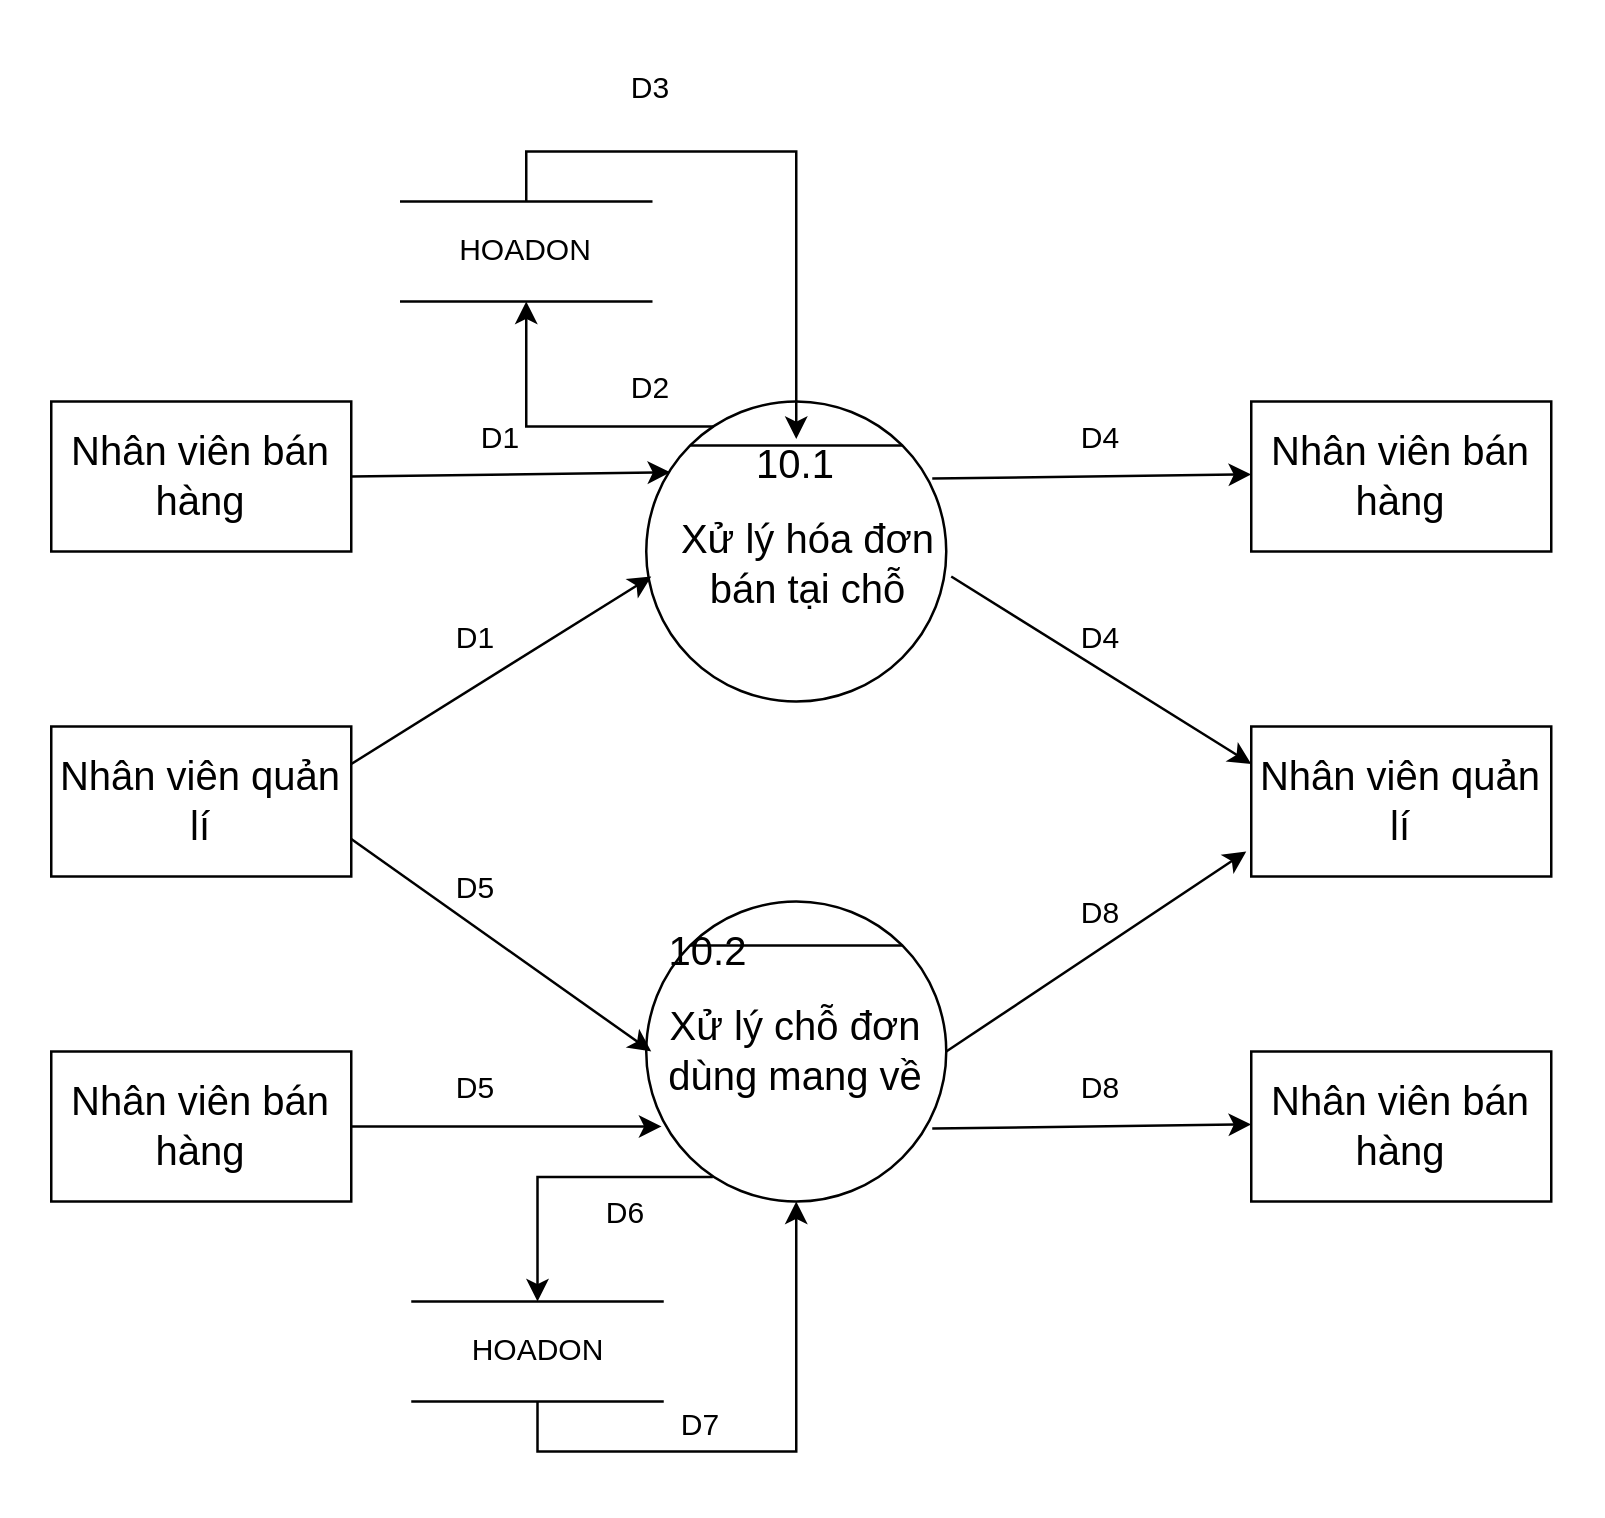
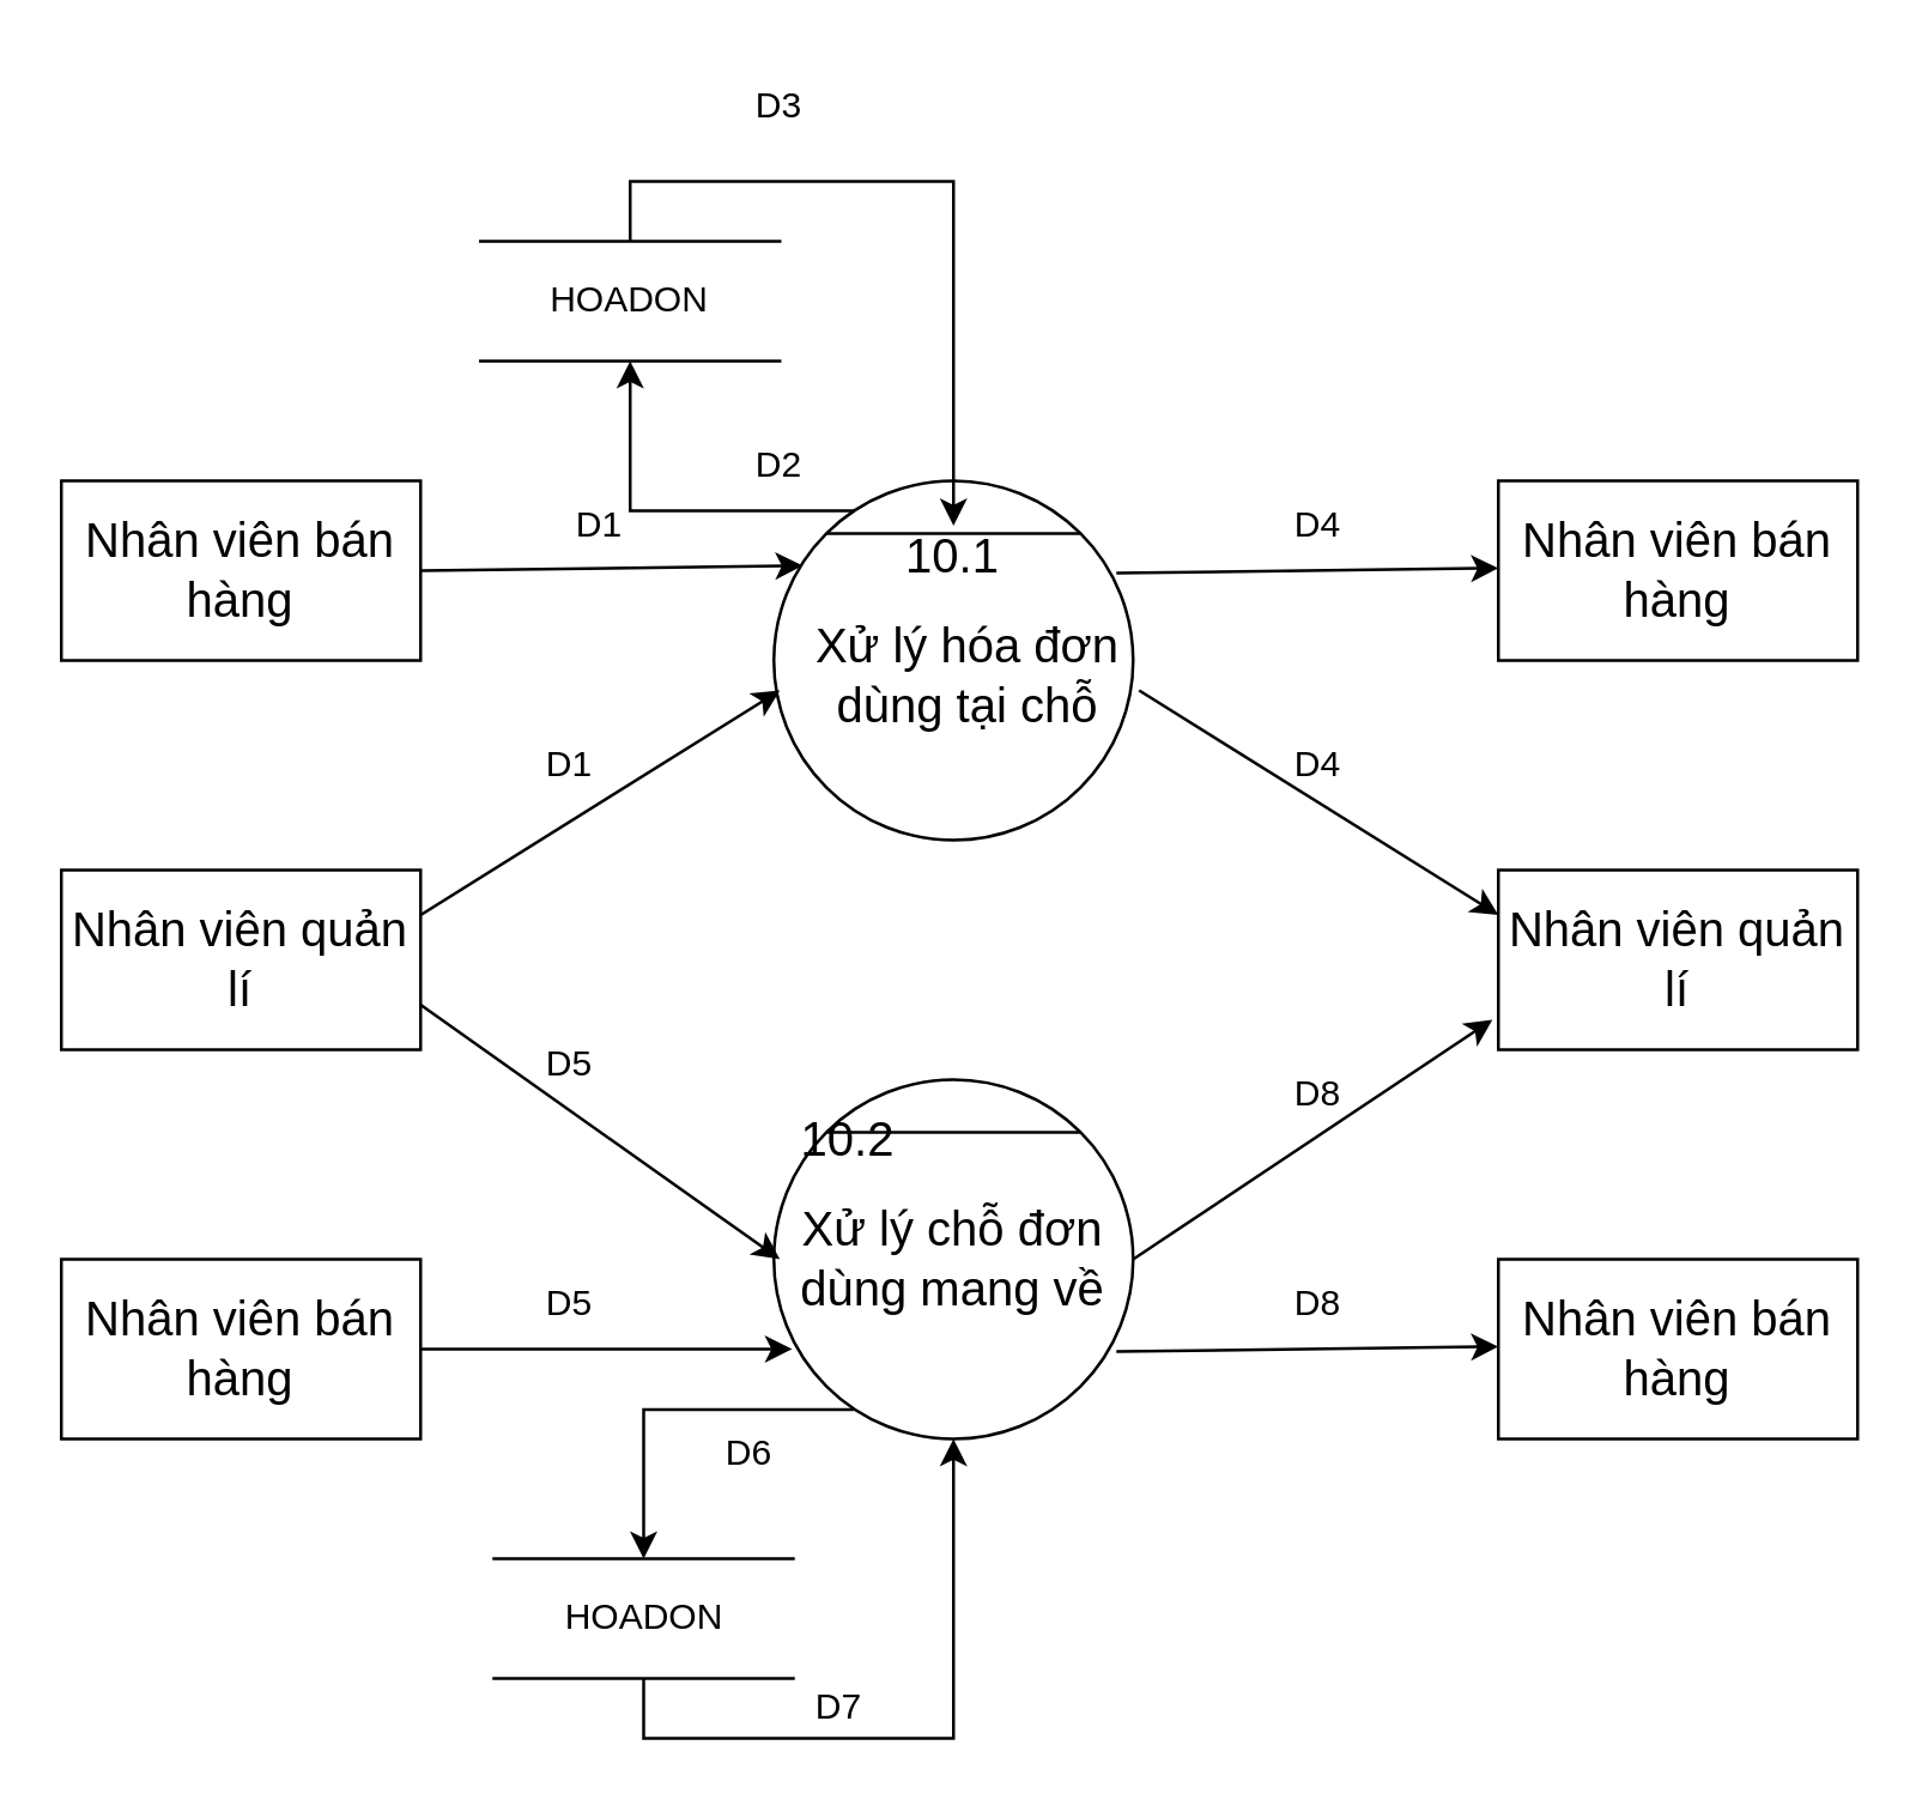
  <mxCell id="0" />
  <mxCell id="1" parent="0" />
  <mxCell id="2" value="" style="ellipse;whiteSpace=wrap;html=1;aspect=fixed;fontSize=16;" vertex="1" parent="1"><mxGeometry x="258" y="360" width="120" height="120" as="geometry" /></mxCell>
  <mxCell id="3" value="" style="endArrow=none;html=1;rounded=0;exitX=0;exitY=0;exitDx=0;exitDy=0;entryX=1;entryY=0;entryDx=0;entryDy=0;fontSize=16;" edge="1" parent="1" source="2" target="2"><mxGeometry width="50" height="50" relative="1" as="geometry"><mxPoint x="598" y="915" as="sourcePoint" /><mxPoint x="648" y="865" as="targetPoint" /></mxGeometry></mxCell>
  <mxCell id="4" value="Xử lý chỗ đơn dùng mang về" style="text;html=1;strokeColor=none;fillColor=none;align=center;verticalAlign=middle;whiteSpace=wrap;rounded=0;fontSize=16;" vertex="1" parent="1"><mxGeometry x="261" y="405" width="114" height="30" as="geometry" /></mxCell>
  <mxCell id="5" value="10.2" style="text;html=1;strokeColor=none;fillColor=none;align=center;verticalAlign=middle;whiteSpace=wrap;rounded=0;fontSize=16;" vertex="1" parent="1"><mxGeometry x="268" y="370" width="30" height="20" as="geometry" /></mxCell>
  <mxCell id="6" value="Nhân viên bán hàng" style="rounded=0;whiteSpace=wrap;html=1;fontSize=16;" vertex="1" parent="1"><mxGeometry x="20" y="160" width="120" height="60" as="geometry" /></mxCell>
  <mxCell id="7" value="Nhân viên quản lí" style="rounded=0;whiteSpace=wrap;html=1;fontSize=16;" vertex="1" parent="1"><mxGeometry x="20" y="290" width="120" height="60" as="geometry" /></mxCell>
  <mxCell id="8" value="" style="ellipse;whiteSpace=wrap;html=1;aspect=fixed;fontSize=16;" vertex="1" parent="1"><mxGeometry x="258" y="160" width="120" height="120" as="geometry" /></mxCell>
  <mxCell id="9" value="" style="endArrow=none;html=1;rounded=0;exitX=0;exitY=0;exitDx=0;exitDy=0;entryX=1;entryY=0;entryDx=0;entryDy=0;fontSize=16;" edge="1" parent="1" source="8" target="8"><mxGeometry width="50" height="50" relative="1" as="geometry"><mxPoint x="598" y="715" as="sourcePoint" /><mxPoint x="648" y="665" as="targetPoint" /></mxGeometry></mxCell>
- <mxCell id="10" value="Xử lý hóa đơn bán tại chỗ" style="text;html=1;strokeColor=none;fillColor=none;align=center;verticalAlign=middle;whiteSpace=wrap;rounded=0;fontSize=16;" vertex="1" parent="1"><mxGeometry x="264.5" y="210" width="115.5" height="30" as="geometry" /></mxCell>
+ <mxCell id="10" value="Xử lý hóa đơn dùng tại chỗ" style="text;html=1;strokeColor=none;fillColor=none;align=center;verticalAlign=middle;whiteSpace=wrap;rounded=0;fontSize=16;" vertex="1" parent="1"><mxGeometry x="264.5" y="210" width="115.5" height="30" as="geometry" /></mxCell>
  <mxCell id="11" value="10.1" style="text;html=1;strokeColor=none;fillColor=none;align=center;verticalAlign=middle;whiteSpace=wrap;rounded=0;fontSize=16;" vertex="1" parent="1"><mxGeometry x="303" y="175" width="30" height="20" as="geometry" /></mxCell>
  <mxCell id="12" value="Nhân viên bán hàng" style="rounded=0;whiteSpace=wrap;html=1;fontSize=16;" vertex="1" parent="1"><mxGeometry x="20" y="420" width="120" height="60" as="geometry" /></mxCell>
  <mxCell id="13" value="" style="endArrow=classic;html=1;rounded=0;entryX=0.08;entryY=0.236;entryDx=0;entryDy=0;exitX=1;exitY=0.5;exitDx=0;exitDy=0;entryPerimeter=0;" edge="1" parent="1" source="6" target="8"><mxGeometry width="50" height="50" relative="1" as="geometry"><mxPoint x="440" y="390" as="sourcePoint" /><mxPoint x="490" y="340" as="targetPoint" /></mxGeometry></mxCell>
  <mxCell id="14" value="" style="endArrow=classic;html=1;rounded=0;exitX=1;exitY=0.5;exitDx=0;exitDy=0;entryX=0.051;entryY=0.75;entryDx=0;entryDy=0;entryPerimeter=0;" edge="1" parent="1" source="12" target="2"><mxGeometry width="50" height="50" relative="1" as="geometry"><mxPoint x="440" y="390" as="sourcePoint" /><mxPoint x="490" y="340" as="targetPoint" /></mxGeometry></mxCell>
  <mxCell id="15" value="" style="endArrow=classic;html=1;rounded=0;exitX=1;exitY=0.25;exitDx=0;exitDy=0;" edge="1" parent="1" source="7"><mxGeometry width="50" height="50" relative="1" as="geometry"><mxPoint x="440" y="390" as="sourcePoint" /><mxPoint y="230" as="targetPoint" x="260" /></mxGeometry></mxCell>
  <mxCell id="16" value="" style="endArrow=classic;html=1;rounded=0;exitX=1;exitY=0.75;exitDx=0;exitDy=0;" edge="1" parent="1" source="7"><mxGeometry width="50" height="50" relative="1" as="geometry"><mxPoint x="440" y="390" as="sourcePoint" /><mxPoint y="420" as="targetPoint" x="260" /></mxGeometry></mxCell>
  <mxCell id="17" value="Nhân viên bán hàng" style="rounded=0;whiteSpace=wrap;html=1;fontSize=16;" vertex="1" parent="1"><mxGeometry x="500" y="160" width="120" height="60" as="geometry" /></mxCell>
  <mxCell id="18" value="Nhân viên quản lí" style="rounded=0;whiteSpace=wrap;html=1;fontSize=16;" vertex="1" parent="1"><mxGeometry x="500" y="290" width="120" height="60" as="geometry" /></mxCell>
  <mxCell id="19" value="Nhân viên bán hàng" style="rounded=0;whiteSpace=wrap;html=1;fontSize=16;" vertex="1" parent="1"><mxGeometry x="500" y="420" width="120" height="60" as="geometry" /></mxCell>
  <mxCell id="20" value="" style="endArrow=classic;html=1;rounded=0;entryX=0;entryY=0.25;entryDx=0;entryDy=0;" edge="1" parent="1" target="18"><mxGeometry width="50" height="50" relative="1" as="geometry"><mxPoint x="380" y="230" as="sourcePoint" /><mxPoint x="270" y="240" as="targetPoint" /></mxGeometry></mxCell>
  <mxCell id="21" value="" style="endArrow=classic;html=1;rounded=0;entryX=0.08;entryY=0.236;entryDx=0;entryDy=0;exitX=1;exitY=0.5;exitDx=0;exitDy=0;entryPerimeter=0;" edge="1" parent="1"><mxGeometry width="50" height="50" relative="1" as="geometry"><mxPoint x="372.4" y="190.84" as="sourcePoint" /><mxPoint x="500" y="189.16" as="targetPoint" /></mxGeometry></mxCell>
  <mxCell id="22" value="" style="endArrow=classic;html=1;rounded=0;entryX=0.08;entryY=0.236;entryDx=0;entryDy=0;exitX=1;exitY=0.5;exitDx=0;exitDy=0;entryPerimeter=0;" edge="1" parent="1"><mxGeometry width="50" height="50" relative="1" as="geometry"><mxPoint x="372.4" y="450.84" as="sourcePoint" /><mxPoint x="500" y="449.16" as="targetPoint" /></mxGeometry></mxCell>
  <mxCell id="23" value="" style="endArrow=classic;html=1;rounded=0;exitX=1;exitY=0.25;exitDx=0;exitDy=0;" edge="1" parent="1"><mxGeometry width="50" height="50" relative="1" as="geometry"><mxPoint x="378" y="420" as="sourcePoint" /><mxPoint x="498" y="340" as="targetPoint" /></mxGeometry></mxCell>
  <mxCell id="24" value="D1" style="text;html=1;strokeColor=none;fillColor=none;align=center;verticalAlign=middle;whiteSpace=wrap;rounded=0;" vertex="1" parent="1"><mxGeometry x="170" y="160" width="60" height="30" as="geometry" /></mxCell>
  <mxCell id="25" value="D1" style="text;html=1;strokeColor=none;fillColor=none;align=center;verticalAlign=middle;whiteSpace=wrap;rounded=0;" vertex="1" parent="1"><mxGeometry x="160" y="240" width="60" height="30" as="geometry" /></mxCell>
  <mxCell id="26" value="D4" style="text;html=1;strokeColor=none;fillColor=none;align=center;verticalAlign=middle;whiteSpace=wrap;rounded=0;" vertex="1" parent="1"><mxGeometry x="410" y="160" width="60" height="30" as="geometry" /></mxCell>
  <mxCell id="27" value="D4" style="text;html=1;strokeColor=none;fillColor=none;align=center;verticalAlign=middle;whiteSpace=wrap;rounded=0;" vertex="1" parent="1"><mxGeometry x="410" y="240" width="60" height="30" as="geometry" /></mxCell>
  <mxCell id="28" value="D5" style="text;html=1;strokeColor=none;fillColor=none;align=center;verticalAlign=middle;whiteSpace=wrap;rounded=0;" vertex="1" parent="1"><mxGeometry x="160" y="340" width="60" height="30" as="geometry" /></mxCell>
  <mxCell id="29" value="D5" style="text;html=1;strokeColor=none;fillColor=none;align=center;verticalAlign=middle;whiteSpace=wrap;rounded=0;" vertex="1" parent="1"><mxGeometry x="160" y="420" width="60" height="30" as="geometry" /></mxCell>
  <mxCell id="30" value="D8" style="text;html=1;strokeColor=none;fillColor=none;align=center;verticalAlign=middle;whiteSpace=wrap;rounded=0;" vertex="1" parent="1"><mxGeometry x="410" y="350" width="60" height="30" as="geometry" /></mxCell>
  <mxCell id="31" value="D8" style="text;html=1;strokeColor=none;fillColor=none;align=center;verticalAlign=middle;whiteSpace=wrap;rounded=0;" vertex="1" parent="1"><mxGeometry x="410" y="420" width="60" height="30" as="geometry" /></mxCell>
  <mxCell id="32" value="" style="shape=partialRectangle;whiteSpace=wrap;html=1;left=0;right=0;fillColor=none;" vertex="1" parent="1"><mxGeometry x="160" y="80" width="100" height="40" as="geometry" /></mxCell>
  <mxCell id="33" value="HOADON" style="text;html=1;strokeColor=none;fillColor=none;align=center;verticalAlign=middle;whiteSpace=wrap;rounded=0;" vertex="1" parent="1"><mxGeometry x="180" y="85" width="60" height="30" as="geometry" /></mxCell>
  <mxCell id="34" value="" style="shape=partialRectangle;whiteSpace=wrap;html=1;left=0;right=0;fillColor=none;" vertex="1" parent="1"><mxGeometry x="164.5" y="520" width="100" height="40" as="geometry" /></mxCell>
  <mxCell id="35" value="HOADON" style="text;html=1;strokeColor=none;fillColor=none;align=center;verticalAlign=middle;whiteSpace=wrap;rounded=0;" vertex="1" parent="1"><mxGeometry x="184.5" y="525" width="60" height="30" as="geometry" /></mxCell>
  <mxCell id="36" value="" style="edgeStyle=segmentEdgeStyle;endArrow=classic;html=1;rounded=0;exitX=0.5;exitY=1;exitDx=0;exitDy=0;entryX=0.5;entryY=1;entryDx=0;entryDy=0;" edge="1" parent="1" source="34" target="2"><mxGeometry width="50" height="50" relative="1" as="geometry"><mxPoint x="300" y="400" as="sourcePoint" /><mxPoint x="350" y="350" as="targetPoint" /><Array as="points"><mxPoint x="215" y="580" /><mxPoint x="318" y="580" /></Array></mxGeometry></mxCell>
  <mxCell id="37" value="" style="edgeStyle=segmentEdgeStyle;endArrow=classic;html=1;rounded=0;entryX=0.5;entryY=0;entryDx=0;entryDy=0;exitX=0.222;exitY=0.918;exitDx=0;exitDy=0;exitPerimeter=0;" edge="1" parent="1" source="2" target="34"><mxGeometry width="50" height="50" relative="1" as="geometry"><mxPoint x="280" y="470" as="sourcePoint" /><mxPoint x="350" y="350" as="targetPoint" /><Array as="points"><mxPoint x="215" y="470" /></Array></mxGeometry></mxCell>
  <mxCell id="38" value="" style="edgeStyle=segmentEdgeStyle;endArrow=classic;html=1;rounded=0;exitX=0.5;exitY=0;exitDx=0;exitDy=0;entryX=0.5;entryY=0;entryDx=0;entryDy=0;" edge="1" parent="1" source="32" target="11"><mxGeometry width="50" height="50" relative="1" as="geometry"><mxPoint x="300" y="300" as="sourcePoint" /><mxPoint x="350" y="250" as="targetPoint" /><Array as="points"><mxPoint x="210" y="60" /><mxPoint x="318" y="60" /></Array></mxGeometry></mxCell>
  <mxCell id="39" value="" style="edgeStyle=segmentEdgeStyle;endArrow=classic;html=1;rounded=0;entryX=0.5;entryY=1;entryDx=0;entryDy=0;exitX=0.225;exitY=0.083;exitDx=0;exitDy=0;exitPerimeter=0;" edge="1" parent="1" source="8" target="32"><mxGeometry width="50" height="50" relative="1" as="geometry"><mxPoint x="280" y="170" as="sourcePoint" /><mxPoint x="350" y="250" as="targetPoint" /><Array as="points"><mxPoint x="210" y="170" /></Array></mxGeometry></mxCell>
  <mxCell id="40" value="D3" style="text;html=1;strokeColor=none;fillColor=none;align=center;verticalAlign=middle;whiteSpace=wrap;rounded=0;" vertex="1" parent="1"><mxGeometry x="230" y="20" width="60" height="30" as="geometry" /></mxCell>
  <mxCell id="41" value="D2" style="text;html=1;strokeColor=none;fillColor=none;align=center;verticalAlign=middle;whiteSpace=wrap;rounded=0;" vertex="1" parent="1"><mxGeometry x="230" y="140" width="60" height="30" as="geometry" /></mxCell>
  <mxCell id="42" value="D6" style="text;html=1;strokeColor=none;fillColor=none;align=center;verticalAlign=middle;whiteSpace=wrap;rounded=0;" vertex="1" parent="1"><mxGeometry x="220" y="470" width="60" height="30" as="geometry" /></mxCell>
  <mxCell id="43" value="D7" style="text;html=1;strokeColor=none;fillColor=none;align=center;verticalAlign=middle;whiteSpace=wrap;rounded=0;" vertex="1" parent="1"><mxGeometry x="250" y="555" width="60" height="30" as="geometry" /></mxCell>
